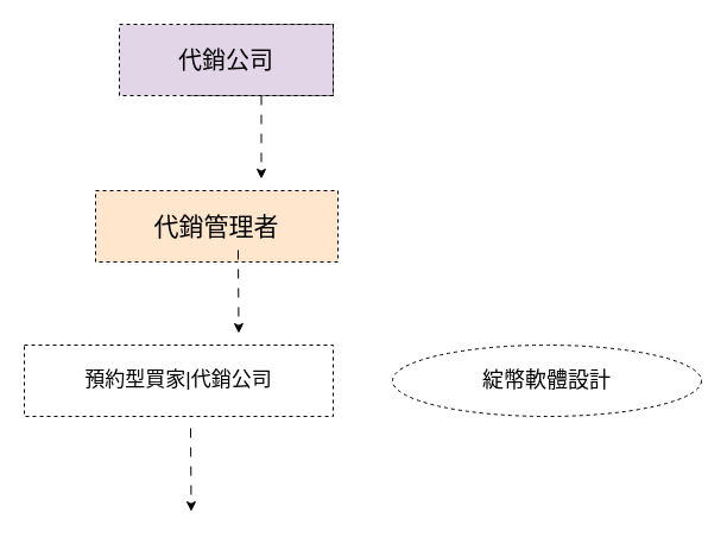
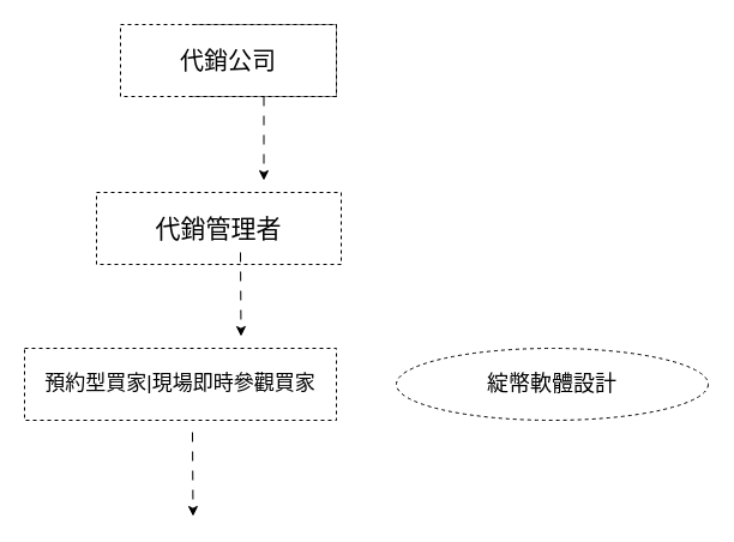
  <mxCell id="0" />
  <mxCell id="1" parent="0" />
  <mxCell id="2" value="" style="rounded=0;whiteSpace=wrap;html=1;" vertex="1" parent="1"><mxGeometry x="160" y="20" width="120" height="60" as="geometry" /></mxCell>
- <mxCell id="3" value="&lt;font style=&quot;font-size: 20px;&quot;&gt;代銷公司&lt;/font&gt;" style="rounded=0;whiteSpace=wrap;html=1;dashed=1;fillColor=#e1d5e7;" vertex="1" parent="1"><mxGeometry x="100" y="20" width="180" height="60" as="geometry" /></mxCell>
+ <mxCell id="3" value="&lt;font style=&quot;font-size: 20px;&quot;&gt;代銷公司&lt;/font&gt;" style="rounded=0;whiteSpace=wrap;html=1;dashed=1;" vertex="1" parent="1"><mxGeometry x="100" y="20" width="180" height="60" as="geometry" /></mxCell>
  <mxCell id="4" value="" style="endArrow=classic;html=1;dashed=1;dashPattern=8 8;" edge="1" parent="1"><mxGeometry width="50" height="50" relative="1" as="geometry"><mxPoint x="219.5" y="80" as="sourcePoint" /><mxPoint x="219.5" y="150" as="targetPoint" /></mxGeometry></mxCell>
- <mxCell id="5" value="&lt;font style=&quot;font-size: 21px;&quot;&gt;代銷管理者&lt;/font&gt;" style="rounded=0;whiteSpace=wrap;html=1;dashed=1;fillColor=#ffe6cc;" vertex="1" parent="1"><mxGeometry x="80" y="160" width="204" height="60" as="geometry" /></mxCell>
- <mxCell id="6" value="&lt;font style=&quot;font-size: 17px;&quot;&gt;預約型買家|代銷公司&lt;/font&gt;" style="rounded=0;whiteSpace=wrap;html=1;dashed=1;fillColor=default;strokeColor=#000000;" vertex="1" parent="1"><mxGeometry x="20" y="290" width="260" height="60" as="geometry" /></mxCell>
+ <mxCell id="5" value="&lt;font style=&quot;font-size: 21px;&quot;&gt;代銷管理者&lt;/font&gt;" style="rounded=0;whiteSpace=wrap;html=1;dashed=1;" vertex="1" parent="1"><mxGeometry x="80" y="160" width="204" height="60" as="geometry" /></mxCell>
+ <mxCell id="6" value="&lt;font style=&quot;font-size: 17px;&quot;&gt;預約型買家|現場即時參觀買家&lt;/font&gt;" style="rounded=0;whiteSpace=wrap;html=1;dashed=1;fillColor=default;strokeColor=#000000;" vertex="1" parent="1"><mxGeometry x="20" y="290" width="260" height="60" as="geometry" /></mxCell>
  <mxCell id="7" value="" style="endArrow=classic;html=1;dashed=1;dashPattern=8 8;" edge="1" parent="1"><mxGeometry width="50" height="50" relative="1" as="geometry"><mxPoint x="200" y="210" as="sourcePoint" /><mxPoint x="200" y="280" as="targetPoint" /><Array as="points"><mxPoint x="200.5" y="280" /></Array></mxGeometry></mxCell>
  <mxCell id="8" value="&lt;font style=&quot;font-size: 18px;&quot;&gt;綻幣軟體設計&lt;/font&gt;" style="ellipse;whiteSpace=wrap;html=1;dashed=1;fillColor=default;strokeColor=#000000;" vertex="1" parent="1"><mxGeometry x="330" y="290" width="260" height="60" as="geometry" /></mxCell>
  <mxCell id="9" value="" style="endArrow=classic;html=1;dashed=1;dashPattern=8 8;" edge="1" parent="1"><mxGeometry width="50" height="50" relative="1" as="geometry"><mxPoint x="160" y="360" as="sourcePoint" /><mxPoint x="160" y="430" as="targetPoint" /><Array as="points"><mxPoint x="160.5" y="430" /></Array></mxGeometry></mxCell>
